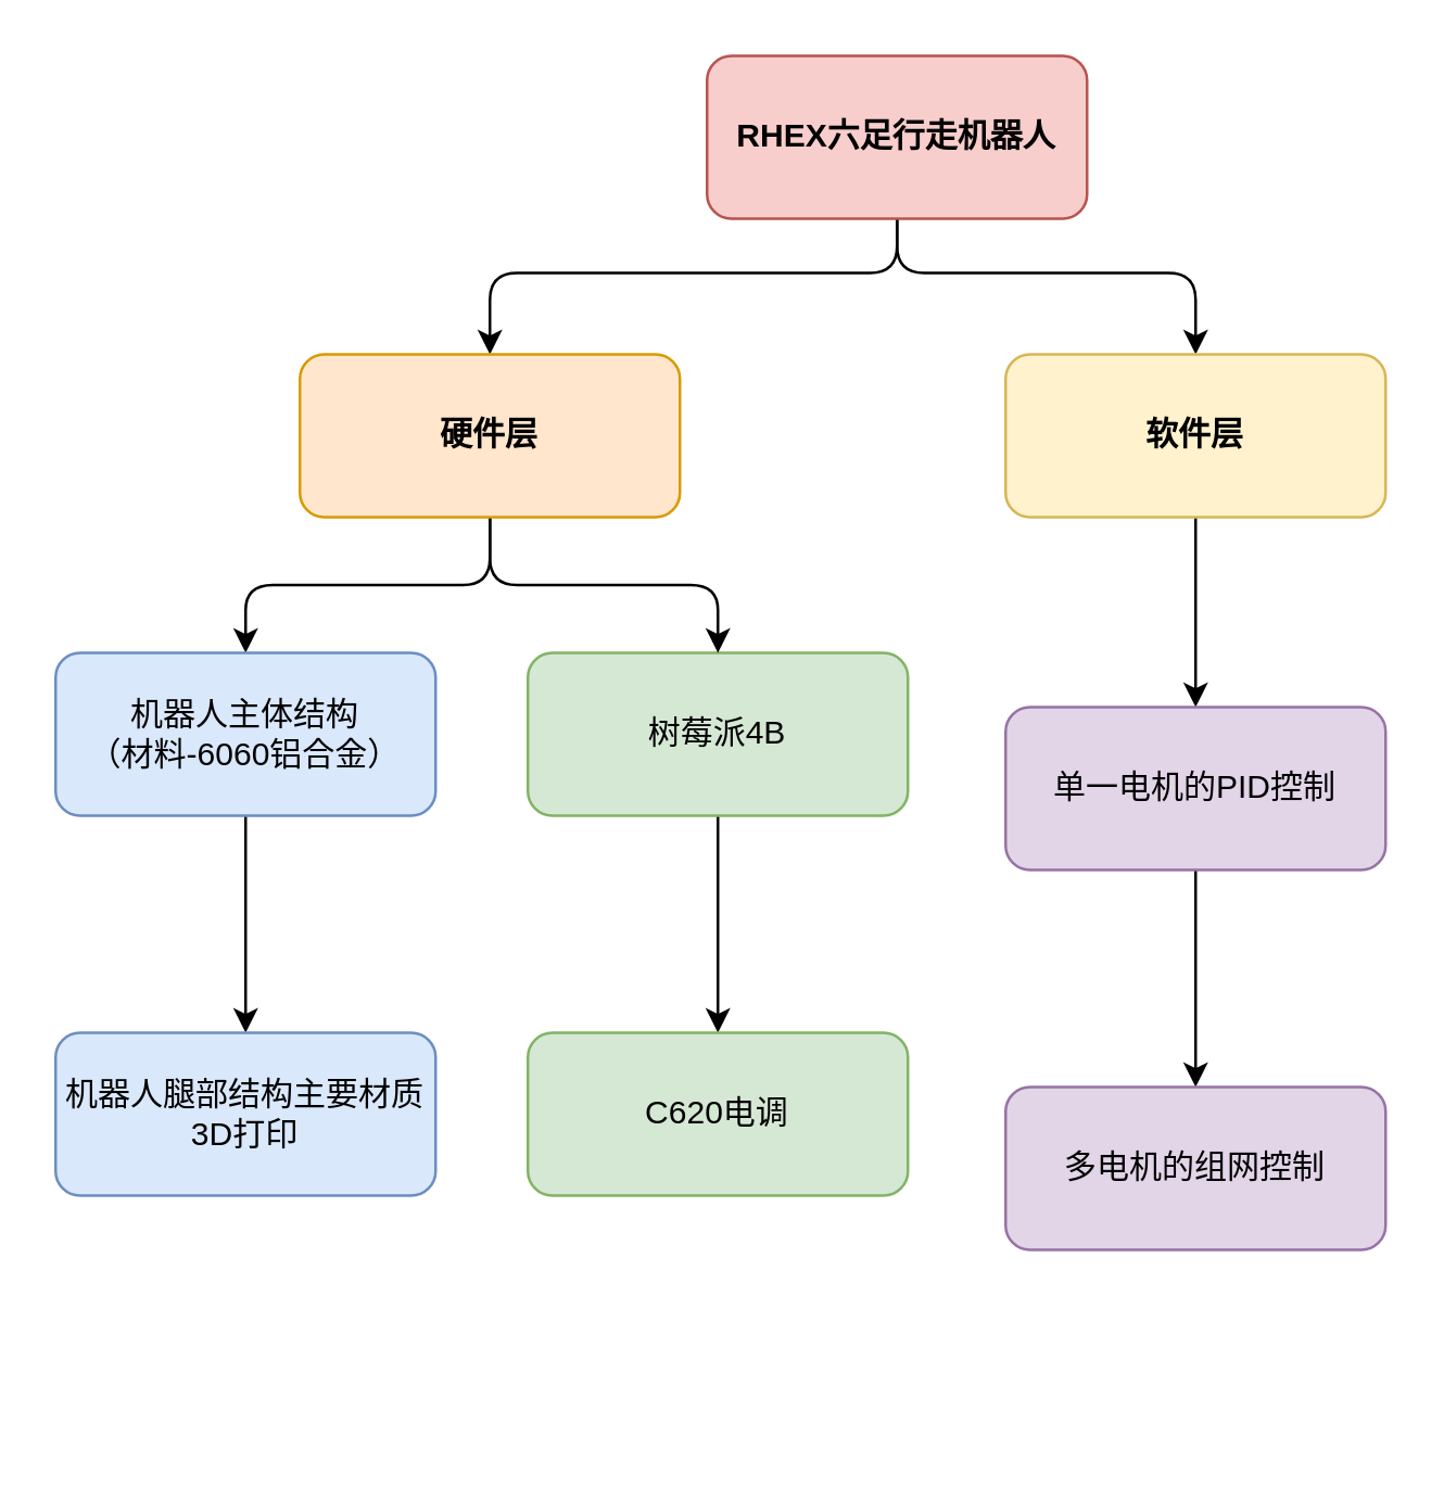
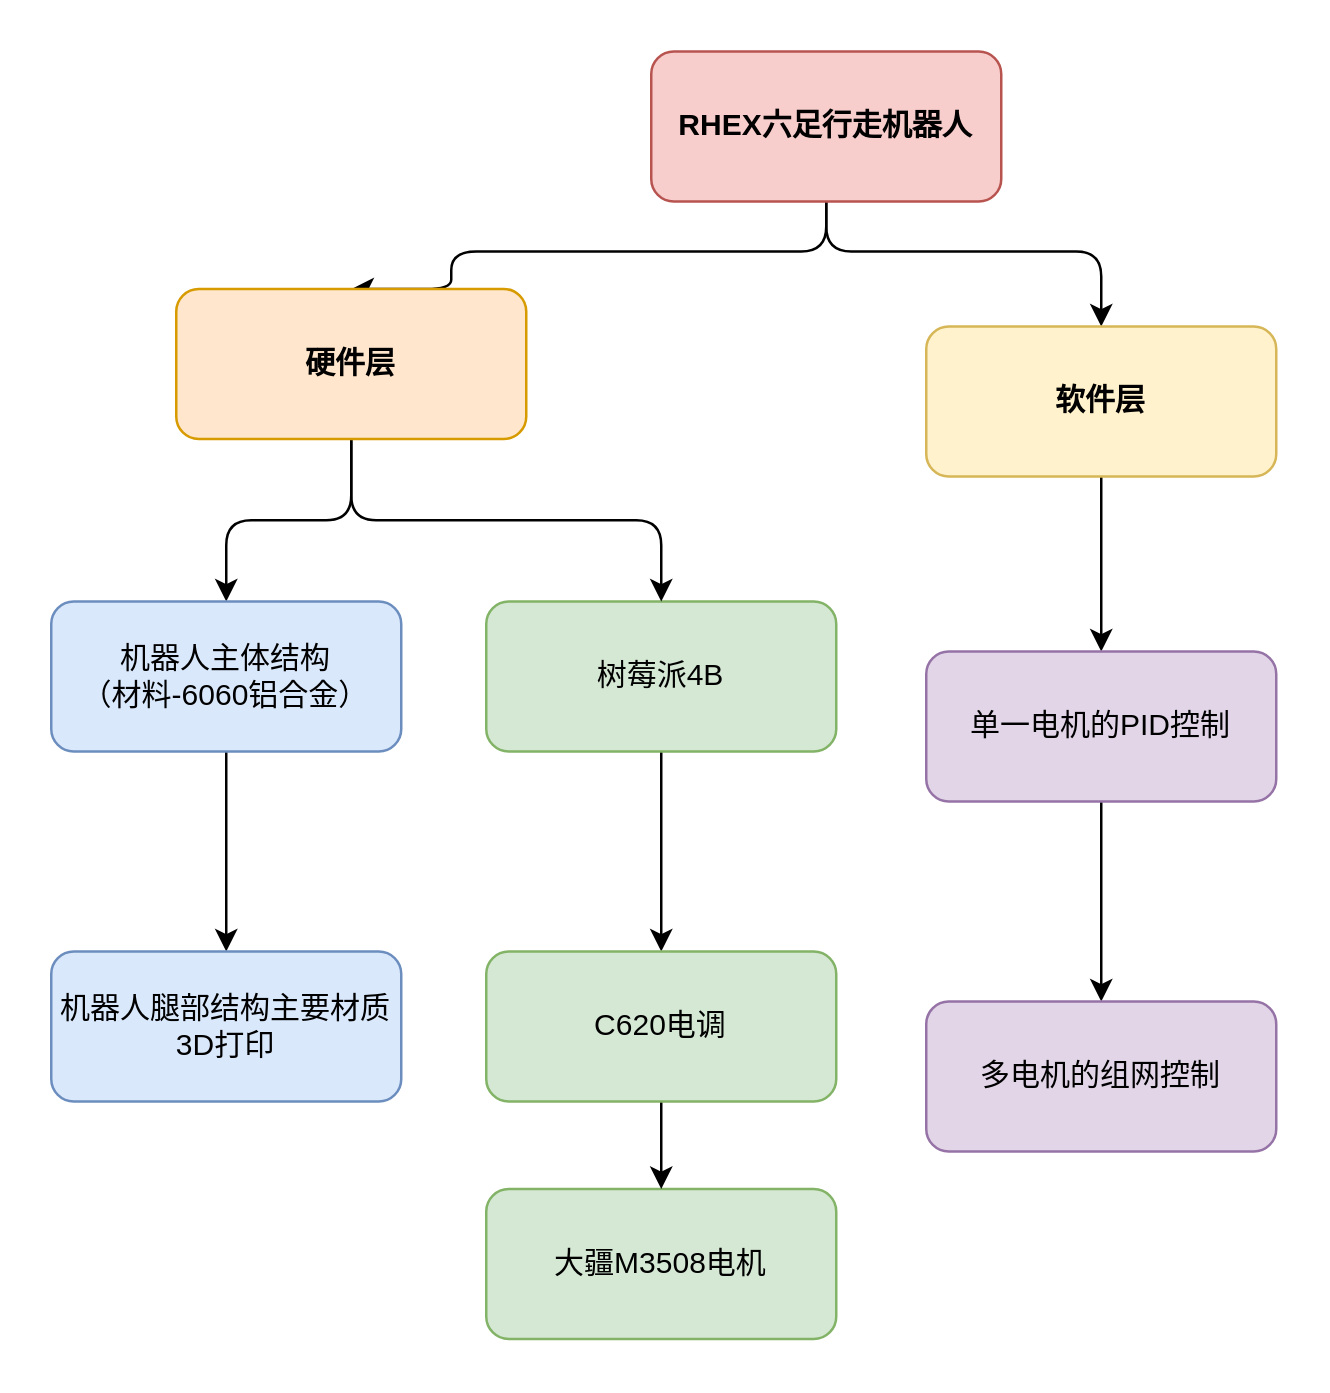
  <mxCell id="0" />
  <mxCell id="1" parent="0" />
  <mxCell id="2" style="edgeStyle=orthogonalEdgeStyle;rounded=1;orthogonalLoop=1;jettySize=auto;html=1;entryX=0.5;entryY=0;entryDx=0;entryDy=0;" edge="1" parent="1" source="4" target="10"><mxGeometry relative="1" as="geometry"><Array as="points"><mxPoint x="330" y="100" /><mxPoint x="180" y="100" /></Array></mxGeometry></mxCell>
  <mxCell id="3" style="edgeStyle=orthogonalEdgeStyle;rounded=1;orthogonalLoop=1;jettySize=auto;html=1;entryX=0.5;entryY=0;entryDx=0;entryDy=0;" edge="1" parent="1" source="4" target="12"><mxGeometry relative="1" as="geometry"><Array as="points"><mxPoint x="330" y="100" /><mxPoint x="440" y="100" /></Array></mxGeometry></mxCell>
  <mxCell id="4" value="RHEX六足行走机器人" style="rounded=1;whiteSpace=wrap;html=1;fillColor=#f8cecc;strokeColor=#b85450;fontStyle=1" vertex="1" parent="1"><mxGeometry x="260" y="20" width="140" height="60" as="geometry" /></mxCell>
+ <mxCell id="5" value="大疆M3508电机" style="rounded=1;whiteSpace=wrap;html=1;fillColor=#d5e8d4;strokeColor=#82b366;" vertex="1" parent="1"><mxGeometry x="194" y="475" width="140" height="60" as="geometry" /></mxCell>
  <mxCell id="6" style="edgeStyle=orthogonalEdgeStyle;rounded=1;orthogonalLoop=1;jettySize=auto;html=1;entryX=0.5;entryY=0;entryDx=0;entryDy=0;" edge="1" parent="1" source="7" target="14"><mxGeometry relative="1" as="geometry" /></mxCell>
  <mxCell id="7" value="树莓派4B" style="rounded=1;whiteSpace=wrap;html=1;fillColor=#d5e8d4;strokeColor=#82b366;" vertex="1" parent="1"><mxGeometry x="194" y="240" width="140" height="60" as="geometry" /></mxCell>
  <mxCell id="8" style="edgeStyle=orthogonalEdgeStyle;rounded=1;orthogonalLoop=1;jettySize=auto;html=1;entryX=0.5;entryY=0;entryDx=0;entryDy=0;" edge="1" parent="1" source="10" target="7"><mxGeometry relative="1" as="geometry" /></mxCell>
  <mxCell id="9" style="edgeStyle=orthogonalEdgeStyle;rounded=1;orthogonalLoop=1;jettySize=auto;html=1;entryX=0.5;entryY=0;entryDx=0;entryDy=0;" edge="1" parent="1" source="10" target="16"><mxGeometry relative="1" as="geometry" /></mxCell>
- <mxCell id="10" value="硬件层" style="rounded=1;whiteSpace=wrap;html=1;labelBackgroundColor=none;labelBorderColor=none;fillColor=#ffe6cc;strokeColor=#d79b00;fontStyle=1;" vertex="1" parent="1"><mxGeometry x="110" y="130" width="140" height="60" as="geometry" /></mxCell>
+ <mxCell id="10" value="硬件层" style="rounded=1;whiteSpace=wrap;html=1;labelBackgroundColor=none;labelBorderColor=none;fillColor=#ffe6cc;strokeColor=#d79b00;fontStyle=1;" vertex="1" parent="1"><mxGeometry x="70" y="115" width="140" height="60" as="geometry" /></mxCell>
  <mxCell id="11" style="edgeStyle=orthogonalEdgeStyle;rounded=1;orthogonalLoop=1;jettySize=auto;html=1;" edge="1" parent="1" source="12" target="19"><mxGeometry relative="1" as="geometry" /></mxCell>
  <mxCell id="12" value="软件层" style="rounded=1;whiteSpace=wrap;html=1;fontStyle=1;fillColor=#fff2cc;strokeColor=#d6b656;" vertex="1" parent="1"><mxGeometry x="370" y="130" width="140" height="60" as="geometry" /></mxCell>
+ <mxCell id="13" style="edgeStyle=orthogonalEdgeStyle;rounded=1;orthogonalLoop=1;jettySize=auto;html=1;entryX=0.5;entryY=0;entryDx=0;entryDy=0;" edge="1" parent="1" source="14" target="5"><mxGeometry relative="1" as="geometry" /></mxCell>
  <mxCell id="14" value="C620电调" style="rounded=1;whiteSpace=wrap;html=1;fillColor=#d5e8d4;strokeColor=#82b366;" vertex="1" parent="1"><mxGeometry x="194" y="380" width="140" height="60" as="geometry" /></mxCell>
  <mxCell id="15" style="edgeStyle=orthogonalEdgeStyle;rounded=1;orthogonalLoop=1;jettySize=auto;html=1;entryX=0.5;entryY=0;entryDx=0;entryDy=0;" edge="1" parent="1" source="16" target="17"><mxGeometry relative="1" as="geometry" /></mxCell>
  <mxCell id="16" value="机器人主体结构&lt;br&gt;（材料-6060铝合金）" style="rounded=1;whiteSpace=wrap;html=1;fillColor=#dae8fc;strokeColor=#6c8ebf;" vertex="1" parent="1"><mxGeometry x="20" y="240" width="140" height="60" as="geometry" /></mxCell>
  <mxCell id="17" value="机器人腿部结构主要材质&lt;br&gt;3D打印" style="rounded=1;whiteSpace=wrap;html=1;fillColor=#dae8fc;strokeColor=#6c8ebf;" vertex="1" parent="1"><mxGeometry x="20" y="380" width="140" height="60" as="geometry" /></mxCell>
  <mxCell id="18" style="edgeStyle=orthogonalEdgeStyle;rounded=1;orthogonalLoop=1;jettySize=auto;html=1;entryX=0.5;entryY=0;entryDx=0;entryDy=0;" edge="1" parent="1" source="19" target="20"><mxGeometry relative="1" as="geometry" /></mxCell>
  <mxCell id="19" value="单一电机的PID控制" style="rounded=1;whiteSpace=wrap;html=1;fillColor=#e1d5e7;strokeColor=#9673a6;" vertex="1" parent="1"><mxGeometry x="370" y="260" width="140" height="60" as="geometry" /></mxCell>
  <mxCell id="20" value="多电机的组网控制" style="rounded=1;whiteSpace=wrap;html=1;fillColor=#e1d5e7;strokeColor=#9673a6;" vertex="1" parent="1"><mxGeometry x="370" y="400" width="140" height="60" as="geometry" /></mxCell>
